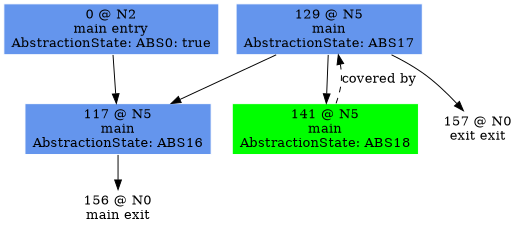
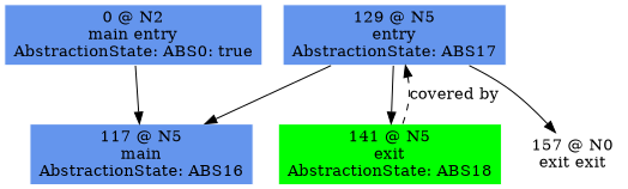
  digraph {
    node [color=white fillcolor=cornflowerblue shape=box style=filled]
    n1 [label="0 @ N2\nmain entry\nAbstractionState: ABS0: true\n"]
    n2 [label="117 @ N5\nmain\nAbstractionState: ABS16\n"]
-   n3 [label="156 @ N0\nmain exit\n" fillcolor=""]
-   n4 [label="129 @ N5\nmain\nAbstractionState: ABS17\n"]
-   n5 [fillcolor=green label="141 @ N5\nmain\nAbstractionState: ABS18\n"]
+   n4 [label="129 @ N5\nentry\nAbstractionState: ABS17\n"]
+   n5 [fillcolor=green label="141 @ N5\nexit\nAbstractionState: ABS18\n"]
    n6 [label="157 @ N0\nexit exit\n" fillcolor=""]
    n1 -> n2
-   n2 -> n3
    n4 -> n2
    n4 -> n5
    n4 -> n6
    n5 -> n4 [label="covered by" style=dashed weight=0]
  }
